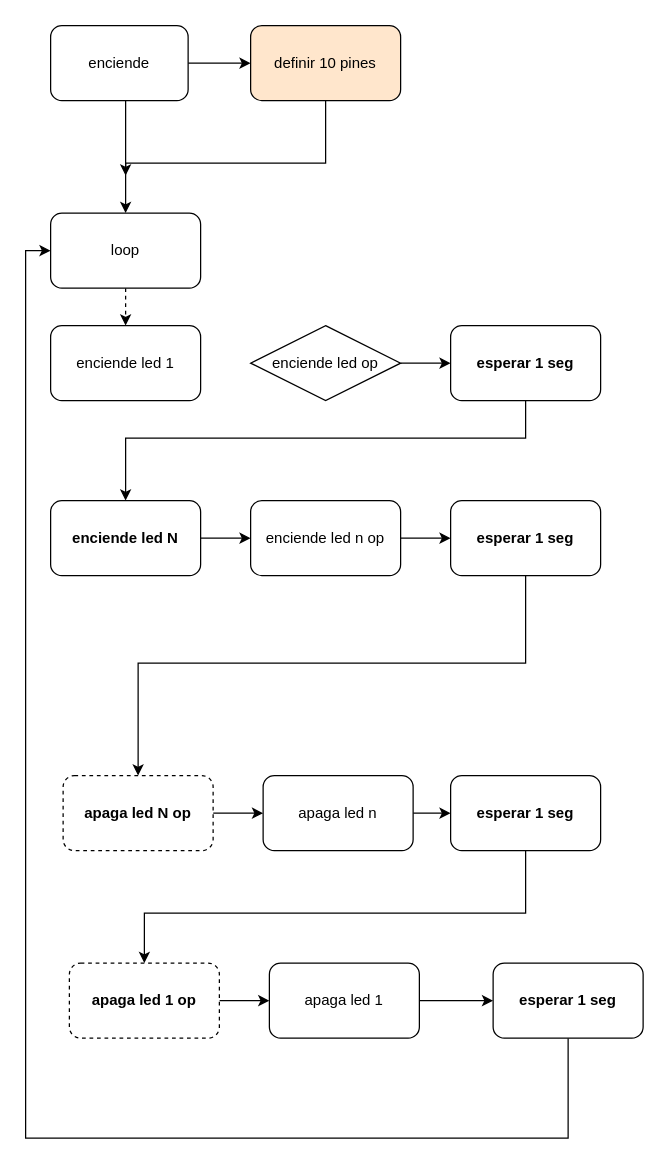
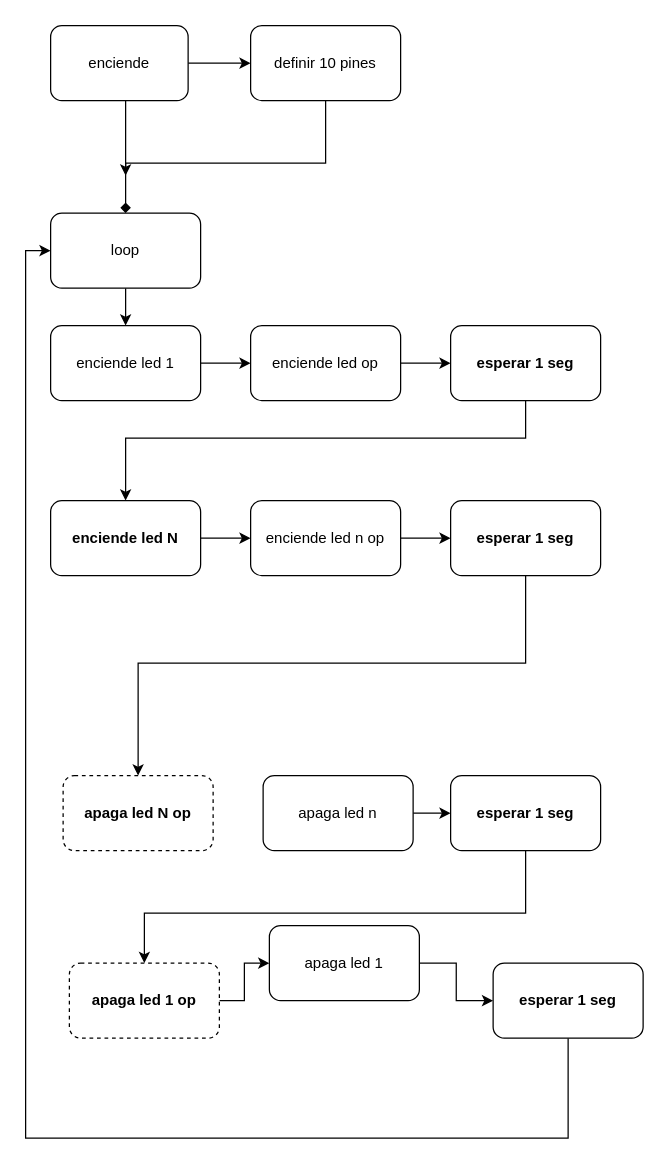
  <mxCell id="0" />
  <mxCell id="1" parent="0" />
  <mxCell id="2" value="" style="edgeStyle=orthogonalEdgeStyle;rounded=0;orthogonalLoop=1;jettySize=auto;html=1;" edge="1" parent="1" source="4" target="6"><mxGeometry relative="1" as="geometry" /></mxCell>
- <mxCell id="3" style="edgeStyle=orthogonalEdgeStyle;rounded=0;orthogonalLoop=1;jettySize=auto;html=1;" edge="1" parent="1" source="4" target="8"><mxGeometry relative="1" as="geometry"><Array as="points"><mxPoint x="100" y="110" /><mxPoint x="100" y="110" /></Array></mxGeometry></mxCell>
+ <mxCell id="3" style="edgeStyle=orthogonalEdgeStyle;rounded=0;orthogonalLoop=1;jettySize=auto;html=1;endArrow=diamond;" edge="1" parent="1" source="4" target="8"><mxGeometry relative="1" as="geometry"><Array as="points"><mxPoint x="100" y="110" /><mxPoint x="100" y="110" /></Array></mxGeometry></mxCell>
  <mxCell id="4" value="enciende" style="rounded=1;whiteSpace=wrap;html=1;" vertex="1" parent="1"><mxGeometry x="40" y="20" width="110" height="60" as="geometry" /></mxCell>
  <mxCell id="5" style="edgeStyle=orthogonalEdgeStyle;rounded=0;orthogonalLoop=1;jettySize=auto;html=1;" edge="1" parent="1" source="6"><mxGeometry relative="1" as="geometry"><mxPoint x="100" y="140" as="targetPoint" /><Array as="points"><mxPoint x="260" y="130" /><mxPoint x="100" y="130" /></Array></mxGeometry></mxCell>
- <mxCell id="6" value="definir 10 pines" style="rounded=1;whiteSpace=wrap;html=1;fillColor=#ffe6cc;" vertex="1" parent="1"><mxGeometry x="200" y="20" width="120" height="60" as="geometry" /></mxCell>
- <mxCell id="7" style="edgeStyle=orthogonalEdgeStyle;rounded=0;orthogonalLoop=1;jettySize=auto;html=1;exitX=0.5;exitY=1;exitDx=0;exitDy=0;entryX=0.5;entryY=0;entryDx=0;entryDy=0;dashed=1;" edge="1" parent="1" source="8" target="12"><mxGeometry relative="1" as="geometry" /></mxCell>
+ <mxCell id="6" value="definir 10 pines" style="rounded=1;whiteSpace=wrap;html=1;" vertex="1" parent="1"><mxGeometry x="200" y="20" width="120" height="60" as="geometry" /></mxCell>
+ <mxCell id="7" style="edgeStyle=orthogonalEdgeStyle;rounded=0;orthogonalLoop=1;jettySize=auto;html=1;exitX=0.5;exitY=1;exitDx=0;exitDy=0;entryX=0.5;entryY=0;entryDx=0;entryDy=0;" edge="1" parent="1" source="8" target="12"><mxGeometry relative="1" as="geometry" /></mxCell>
  <mxCell id="8" value="loop" style="rounded=1;whiteSpace=wrap;html=1;" vertex="1" parent="1"><mxGeometry x="40" y="170" width="120" height="60" as="geometry" /></mxCell>
  <mxCell id="9" style="edgeStyle=orthogonalEdgeStyle;rounded=0;orthogonalLoop=1;jettySize=auto;html=1;" edge="1" parent="1" source="10" target="16"><mxGeometry relative="1" as="geometry" /></mxCell>
- <mxCell id="10" value="enciende led op" style="rhombus;whiteSpace=wrap;html=1;" vertex="1" parent="1"><mxGeometry x="200" y="260" width="120" height="60" as="geometry" /></mxCell>
+ <mxCell id="10" value="enciende led op" style="rounded=1;whiteSpace=wrap;html=1;" vertex="1" parent="1"><mxGeometry x="200" y="260" width="120" height="60" as="geometry" /></mxCell>
+ <mxCell id="11" style="edgeStyle=orthogonalEdgeStyle;rounded=0;orthogonalLoop=1;jettySize=auto;html=1;entryX=0;entryY=0.5;entryDx=0;entryDy=0;" edge="1" parent="1" source="12" target="10"><mxGeometry relative="1" as="geometry" /></mxCell>
  <mxCell id="12" value="enciende led 1" style="rounded=1;whiteSpace=wrap;html=1;" vertex="1" parent="1"><mxGeometry x="40" y="260" width="120" height="60" as="geometry" /></mxCell>
  <mxCell id="13" style="edgeStyle=orthogonalEdgeStyle;rounded=0;orthogonalLoop=1;jettySize=auto;html=1;entryX=0;entryY=0.5;entryDx=0;entryDy=0;" edge="1" parent="1" source="14" target="18"><mxGeometry relative="1" as="geometry" /></mxCell>
  <mxCell id="14" value="enciende led N" style="rounded=1;whiteSpace=wrap;html=1;fontStyle=1" vertex="1" parent="1"><mxGeometry x="40" y="400" width="120" height="60" as="geometry" /></mxCell>
  <mxCell id="15" style="edgeStyle=orthogonalEdgeStyle;rounded=0;orthogonalLoop=1;jettySize=auto;html=1;" edge="1" parent="1" source="16" target="14"><mxGeometry relative="1" as="geometry"><Array as="points"><mxPoint x="420" y="350" /><mxPoint x="100" y="350" /></Array></mxGeometry></mxCell>
  <mxCell id="16" value="esperar 1 seg" style="rounded=1;whiteSpace=wrap;html=1;fontStyle=1" vertex="1" parent="1"><mxGeometry x="360" y="260" width="120" height="60" as="geometry" /></mxCell>
  <mxCell id="17" style="edgeStyle=orthogonalEdgeStyle;rounded=0;orthogonalLoop=1;jettySize=auto;html=1;entryX=0;entryY=0.5;entryDx=0;entryDy=0;" edge="1" parent="1" source="18" target="20"><mxGeometry relative="1" as="geometry" /></mxCell>
  <mxCell id="18" value="enciende led n op" style="rounded=1;whiteSpace=wrap;html=1;" vertex="1" parent="1"><mxGeometry x="200" y="400" width="120" height="60" as="geometry" /></mxCell>
  <mxCell id="19" style="edgeStyle=orthogonalEdgeStyle;rounded=0;orthogonalLoop=1;jettySize=auto;html=1;entryX=0.5;entryY=0;entryDx=0;entryDy=0;" edge="1" parent="1" source="20" target="22"><mxGeometry relative="1" as="geometry"><Array as="points"><mxPoint x="420" y="530" /><mxPoint x="110" y="530" /></Array></mxGeometry></mxCell>
  <mxCell id="20" value="esperar 1 seg" style="rounded=1;whiteSpace=wrap;html=1;fontStyle=1" vertex="1" parent="1"><mxGeometry x="360" y="400" width="120" height="60" as="geometry" /></mxCell>
- <mxCell id="21" style="edgeStyle=orthogonalEdgeStyle;rounded=0;orthogonalLoop=1;jettySize=auto;html=1;" edge="1" parent="1" source="22" target="24"><mxGeometry relative="1" as="geometry" /></mxCell>
  <mxCell id="22" value="apaga led N op" style="rounded=1;whiteSpace=wrap;html=1;fontStyle=1;dashed=1;" vertex="1" parent="1"><mxGeometry x="50" y="620" width="120" height="60" as="geometry" /></mxCell>
  <mxCell id="23" style="edgeStyle=orthogonalEdgeStyle;rounded=0;orthogonalLoop=1;jettySize=auto;html=1;entryX=0;entryY=0.5;entryDx=0;entryDy=0;" edge="1" parent="1" source="24" target="26"><mxGeometry relative="1" as="geometry" /></mxCell>
  <mxCell id="24" value="apaga led n" style="rounded=1;whiteSpace=wrap;html=1;" vertex="1" parent="1"><mxGeometry x="210" y="620" width="120" height="60" as="geometry" /></mxCell>
  <mxCell id="25" style="edgeStyle=orthogonalEdgeStyle;rounded=0;orthogonalLoop=1;jettySize=auto;html=1;" edge="1" parent="1" source="26" target="28"><mxGeometry relative="1" as="geometry"><Array as="points"><mxPoint x="420" y="730" /><mxPoint x="115" y="730" /></Array></mxGeometry></mxCell>
  <mxCell id="26" value="esperar 1 seg" style="rounded=1;whiteSpace=wrap;html=1;fontStyle=1" vertex="1" parent="1"><mxGeometry x="360" y="620" width="120" height="60" as="geometry" /></mxCell>
  <mxCell id="27" style="edgeStyle=orthogonalEdgeStyle;rounded=0;orthogonalLoop=1;jettySize=auto;html=1;" edge="1" parent="1" source="28" target="30"><mxGeometry relative="1" as="geometry" /></mxCell>
  <mxCell id="28" value="apaga led 1 op" style="rounded=1;whiteSpace=wrap;html=1;fontStyle=1;dashed=1;" vertex="1" parent="1"><mxGeometry x="55" y="770" width="120" height="60" as="geometry" /></mxCell>
  <mxCell id="29" style="edgeStyle=orthogonalEdgeStyle;rounded=0;orthogonalLoop=1;jettySize=auto;html=1;entryX=0;entryY=0.5;entryDx=0;entryDy=0;" edge="1" parent="1" source="30" target="32"><mxGeometry relative="1" as="geometry" /></mxCell>
- <mxCell id="30" value="apaga led 1" style="rounded=1;whiteSpace=wrap;html=1;" vertex="1" parent="1"><mxGeometry x="215" y="770" width="120" height="60" as="geometry" /></mxCell>
+ <mxCell id="30" value="apaga led 1" style="rounded=1;whiteSpace=wrap;html=1;" vertex="1" parent="1"><mxGeometry x="215" y="740" width="120" height="60" as="geometry" /></mxCell>
  <mxCell id="31" style="edgeStyle=orthogonalEdgeStyle;rounded=0;orthogonalLoop=1;jettySize=auto;html=1;entryX=0;entryY=0.5;entryDx=0;entryDy=0;" edge="1" parent="1" source="32" target="8"><mxGeometry relative="1" as="geometry"><Array as="points"><mxPoint x="454" y="910" /><mxPoint x="20" y="910" /><mxPoint x="20" y="200" /></Array></mxGeometry></mxCell>
  <mxCell id="32" value="esperar 1 seg" style="rounded=1;whiteSpace=wrap;html=1;fontStyle=1" vertex="1" parent="1"><mxGeometry x="394" y="770" width="120" height="60" as="geometry" /></mxCell>
